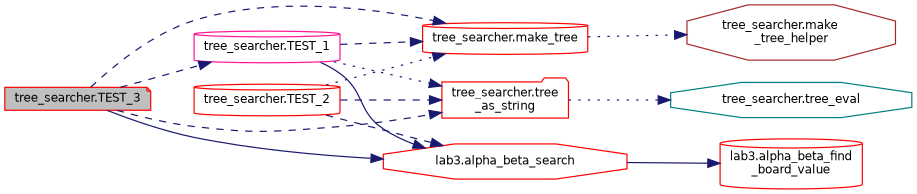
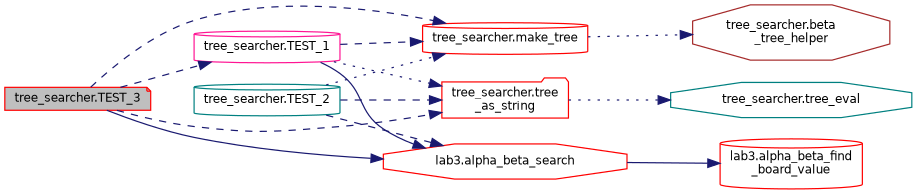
  digraph {
    fontname="DejaVu Sans"
    rankdir=LR
    node [color=red fillcolor=white fontname="DejaVu Sans" fontsize=10 shape=cylinder style=filled]
    edge [color=midnightblue fontname="DejaVu Sans" fontsize=10 labelfontname=Helvetica labelfontsize=10 style=dashed]
    n1 [fillcolor=grey75 fontcolor=black height=0.2 label="tree_searcher.TEST_3" shape=note width=0.4]
    n2 [height=0.2 label="tree_searcher.make_tree" width=0.4]
    n3 [height=0.2 label="tree_searcher.tree\l_as_string" shape=folder width=0.4]
    n4 [height=0.2 label="lab3.alpha_beta_search" shape=octagon width=0.4]
    n5 [color=deeppink height=0.2 label="tree_searcher.TEST_1" width=0.4]
-   n6 [color=brown height=0.2 label="tree_searcher.make\l_tree_helper" shape=octagon width=0.4]
+   n6 [color=brown height=0.2 label="tree_searcher.beta\l_tree_helper" shape=octagon width=0.4]
    n7 [color=teal height=0.2 label="tree_searcher.tree_eval" shape=octagon width=0.4]
    n8 [height=0.2 label="lab3.alpha_beta_find\l_board_value" width=0.4]
-   n9 [height=0.2 label="tree_searcher.TEST_2" width=0.4]
+   n9 [color=teal height=0.2 label="tree_searcher.TEST_2" width=0.4]
    n1 -> n2
    n1 -> n3
    n1 -> n4 [style=solid]
    n1 -> n5
    n2 -> n6 [style=dotted]
    n3 -> n7 [style=dotted]
    n4 -> n8 [style=solid]
    n5 -> n2
    n5 -> n3 [style=dotted]
    n5 -> n4 [style=solid]
    n9 -> n2 [style=dotted]
    n9 -> n3
    n9 -> n4
  }
